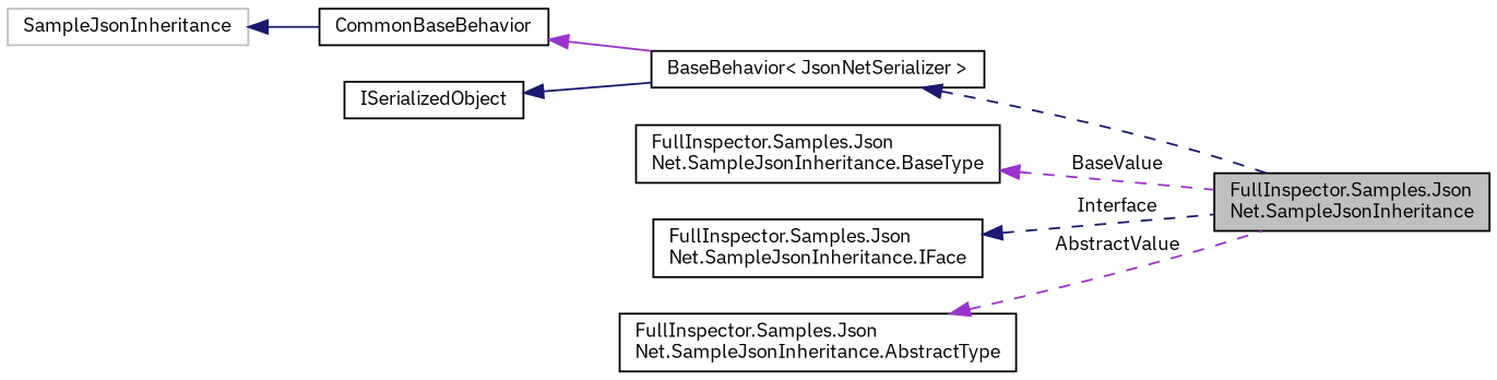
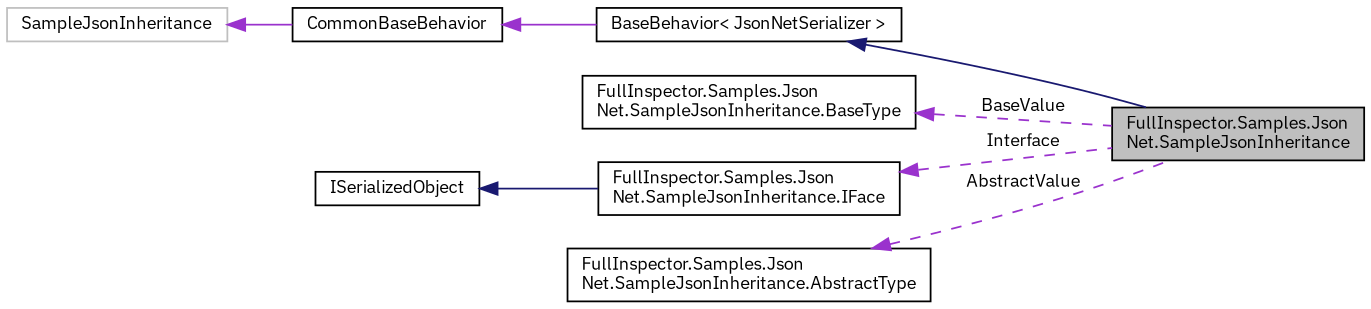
  digraph {
    fontname="IBM Plex Sans"
    rankdir=LR
    node [color=black fillcolor=white fontname="IBM Plex Sans" fontsize=10 shape=record style=filled]
    edge [color=darkorchid3 dir=back fontname="IBM Plex Sans" fontsize=10 labelfontname=Helvetica labelfontsize=10 style=solid]
    n1 [fillcolor=grey75 fontcolor=black height=0.2 label="FullInspector.Samples.Json\lNet.SampleJsonInheritance" width=0.4]
    n2 [height=0.2 label="BaseBehavior\< JsonNetSerializer \>" width=0.4]
    n3 [height=0.2 label=CommonBaseBehavior width=0.4]
    n4 [color=grey75 height=0.2 label=SampleJsonInheritance width=0.4]
    n5 [height=0.2 label=ISerializedObject width=0.4]
    n6 [height=0.2 label="FullInspector.Samples.Json\lNet.SampleJsonInheritance.BaseType" width=0.4]
    n7 [height=0.2 label="FullInspector.Samples.Json\lNet.SampleJsonInheritance.IFace" width=0.4]
    n8 [height=0.2 label="FullInspector.Samples.Json\lNet.SampleJsonInheritance.AbstractType" width=0.4]
-   n2 -> n1 [color=midnightblue style=dashed]
+   n2 -> n1 [color=midnightblue]
    n3 -> n2
-   n4 -> n3 [color=midnightblue]
-   n5 -> n2 [color=midnightblue]
+   n4 -> n3
+   n5 -> n7 [color=midnightblue]
    n6 -> n1 [label=" BaseValue" style=dashed]
-   n7 -> n1 [color=midnightblue label=" Interface" style=dashed]
+   n7 -> n1 [label=" Interface" style=dashed]
    n8 -> n1 [label=" AbstractValue" style=dashed]
  }
